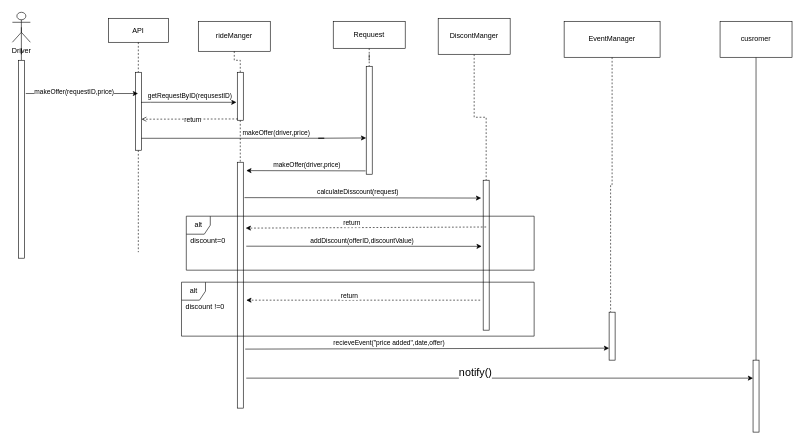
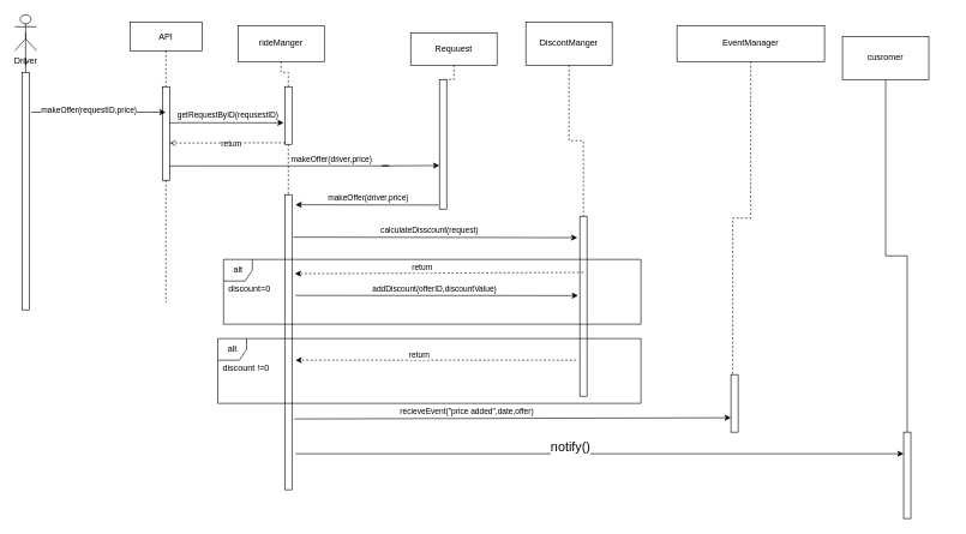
  <mxCell id="0" />
  <mxCell id="1" parent="0" />
  <mxCell id="2" value="API" style="shape=umlLifeline;perimeter=lifelinePerimeter;container=1;collapsible=0;recursiveResize=0;rounded=0;shadow=0;strokeWidth=1;" parent="1" vertex="1"><mxGeometry x="180" y="30" width="100" height="390" as="geometry" /></mxCell>
  <mxCell id="3" value="" style="points=[];perimeter=orthogonalPerimeter;rounded=0;shadow=0;strokeWidth=1;" parent="2" vertex="1"><mxGeometry x="45" y="90" width="10" height="130" as="geometry" /></mxCell>
  <mxCell id="4" value="Driver" style="shape=umlActor;verticalLabelPosition=bottom;verticalAlign=top;html=1;outlineConnect=0;" parent="1" vertex="1"><mxGeometry x="20" y="20" width="30" height="50" as="geometry" /></mxCell>
  <mxCell id="5" style="edgeStyle=orthogonalEdgeStyle;rounded=0;orthogonalLoop=1;jettySize=auto;html=1;entryX=0.5;entryY=0.5;entryDx=0;entryDy=0;entryPerimeter=0;endArrow=none;endFill=0;" parent="1" source="6" target="4" edge="1"><mxGeometry relative="1" as="geometry" /></mxCell>
  <mxCell id="6" value="" style="points=[];perimeter=orthogonalPerimeter;rounded=0;shadow=0;strokeWidth=1;" parent="1" vertex="1"><mxGeometry x="30" y="100" width="10" height="330" as="geometry" /></mxCell>
  <mxCell id="7" value="" style="endArrow=classic;html=1;rounded=0;exitX=1.24;exitY=0.168;exitDx=0;exitDy=0;exitPerimeter=0;" parent="1" source="6" target="2" edge="1"><mxGeometry width="50" height="50" relative="1" as="geometry"><mxPoint x="40" y="180" as="sourcePoint" /><mxPoint x="90" y="130" as="targetPoint" /></mxGeometry></mxCell>
  <mxCell id="8" value="makeOffer(requestID,price)" style="edgeLabel;html=1;align=center;verticalAlign=middle;resizable=0;points=[];" parent="7" vertex="1" connectable="0"><mxGeometry x="-0.143" y="3" relative="1" as="geometry"><mxPoint as="offset" /></mxGeometry></mxCell>
  <mxCell id="9" value="rideManger" style="rounded=0;whiteSpace=wrap;html=1;" parent="1" vertex="1"><mxGeometry x="330" y="35" width="120" height="50" as="geometry" /></mxCell>
  <mxCell id="10" value="" style="edgeStyle=orthogonalEdgeStyle;rounded=0;orthogonalLoop=1;jettySize=auto;html=1;endArrow=none;endFill=0;dashed=1;" parent="1" source="12" target="9" edge="1"><mxGeometry relative="1" as="geometry" /></mxCell>
  <mxCell id="11" style="edgeStyle=orthogonalEdgeStyle;rounded=0;orthogonalLoop=1;jettySize=auto;html=1;endArrow=none;endFill=0;dashed=1;entryX=0.5;entryY=0;entryDx=0;entryDy=0;" parent="1" source="12" target="22" edge="1"><mxGeometry relative="1" as="geometry"><mxPoint x="400" y="260" as="targetPoint" /></mxGeometry></mxCell>
  <mxCell id="12" value="" style="rounded=0;whiteSpace=wrap;html=1;" parent="1" vertex="1"><mxGeometry x="395" y="120" width="10" height="80" as="geometry" /></mxCell>
  <mxCell id="13" value="" style="endArrow=classic;html=1;rounded=0;exitX=0.961;exitY=0.386;exitDx=0;exitDy=0;exitPerimeter=0;entryX=-0.144;entryY=0.626;entryDx=0;entryDy=0;entryPerimeter=0;" parent="1" source="3" target="12" edge="1"><mxGeometry width="50" height="50" relative="1" as="geometry"><mxPoint x="240" y="190" as="sourcePoint" /><mxPoint x="390" y="170" as="targetPoint" /><Array as="points"><mxPoint x="250" y="170" /></Array></mxGeometry></mxCell>
  <mxCell id="14" value="getRequestByID(requsestID)" style="edgeLabel;html=1;align=center;verticalAlign=middle;resizable=0;points=[];" parent="13" vertex="1" connectable="0"><mxGeometry x="-0.1" relative="1" as="geometry"><mxPoint x="9" y="-11" as="offset" /></mxGeometry></mxCell>
  <mxCell id="15" value="" style="endArrow=open;html=1;rounded=0;dashed=1;endFill=0;entryX=1.038;entryY=0.602;entryDx=0;entryDy=0;entryPerimeter=0;exitX=0.078;exitY=0.973;exitDx=0;exitDy=0;exitPerimeter=0;" parent="1" source="12" target="3" edge="1"><mxGeometry width="50" height="50" relative="1" as="geometry"><mxPoint x="390" y="198" as="sourcePoint" /><mxPoint x="240" y="200" as="targetPoint" /></mxGeometry></mxCell>
  <mxCell id="16" value="return" style="edgeLabel;html=1;align=center;verticalAlign=middle;resizable=0;points=[];" parent="15" vertex="1" connectable="0"><mxGeometry x="-0.065" relative="1" as="geometry"><mxPoint as="offset" /></mxGeometry></mxCell>
  <mxCell id="17" style="edgeStyle=orthogonalEdgeStyle;rounded=0;orthogonalLoop=1;jettySize=auto;html=1;endArrow=none;endFill=0;dashed=1;" parent="1" source="18" target="19" edge="1"><mxGeometry relative="1" as="geometry" /></mxCell>
- <mxCell id="18" value="Requuest" style="rounded=0;whiteSpace=wrap;html=1;" parent="1" vertex="1"><mxGeometry x="555" y="35" width="120" height="45" as="geometry" /></mxCell>
+ <mxCell id="18" value="Requuest" style="rounded=0;whiteSpace=wrap;html=1;" parent="1" vertex="1"><mxGeometry x="570" y="45" width="120" height="45" as="geometry" /></mxCell>
  <mxCell id="19" value="" style="rounded=0;whiteSpace=wrap;html=1;" parent="1" vertex="1"><mxGeometry x="610" y="110" width="10" height="180" as="geometry" /></mxCell>
  <mxCell id="20" value="" style="endArrow=classic;html=1;rounded=0;exitX=1.015;exitY=0.847;exitDx=0;exitDy=0;exitPerimeter=0;entryX=-0.01;entryY=0.664;entryDx=0;entryDy=0;entryPerimeter=0;" parent="1" source="3" target="19" edge="1"><mxGeometry width="50" height="50" relative="1" as="geometry"><mxPoint x="240" y="230" as="sourcePoint" /><mxPoint x="641" y="230" as="targetPoint" /><Array as="points"><mxPoint x="540" y="230" /><mxPoint x="530" y="230" /></Array></mxGeometry></mxCell>
  <mxCell id="21" value="makeOffer(driver,price)" style="edgeLabel;html=1;align=center;verticalAlign=middle;resizable=0;points=[];" parent="20" vertex="1" connectable="0"><mxGeometry x="-0.3" y="-1" relative="1" as="geometry"><mxPoint x="86" y="-11" as="offset" /></mxGeometry></mxCell>
  <mxCell id="22" value="" style="rounded=0;whiteSpace=wrap;html=1;" parent="1" vertex="1"><mxGeometry x="395" y="270" width="10" height="410" as="geometry" /></mxCell>
  <mxCell id="23" value="" style="endArrow=classic;html=1;rounded=0;exitX=-0.108;exitY=0.969;exitDx=0;exitDy=0;exitPerimeter=0;" parent="1" source="19" edge="1"><mxGeometry width="50" height="50" relative="1" as="geometry"><mxPoint x="638.37" y="261.24" as="sourcePoint" /><mxPoint x="410" y="284" as="targetPoint" /></mxGeometry></mxCell>
  <mxCell id="24" value="makeOffer(driver,price)" style="edgeLabel;html=1;align=center;verticalAlign=middle;resizable=0;points=[];" parent="23" vertex="1" connectable="0"><mxGeometry x="0.187" y="-1" relative="1" as="geometry"><mxPoint x="20" y="-9" as="offset" /></mxGeometry></mxCell>
  <mxCell id="25" style="edgeStyle=orthogonalEdgeStyle;rounded=0;orthogonalLoop=1;jettySize=auto;html=1;endArrow=none;endFill=0;dashed=1;entryX=0.5;entryY=0;entryDx=0;entryDy=0;" edge="1" parent="1" source="26" target="27"><mxGeometry relative="1" as="geometry"><mxPoint x="810" y="280" as="targetPoint" /></mxGeometry></mxCell>
  <mxCell id="26" value="DiscontManger" style="rounded=0;whiteSpace=wrap;html=1;" parent="1" vertex="1"><mxGeometry x="730" y="30" width="120" height="60" as="geometry" /></mxCell>
  <mxCell id="27" value="" style="rounded=0;whiteSpace=wrap;html=1;" vertex="1" parent="1"><mxGeometry x="805" y="300" width="10" height="250" as="geometry" /></mxCell>
  <mxCell id="28" value="" style="endArrow=classic;html=1;rounded=0;entryX=-0.336;entryY=0.119;entryDx=0;entryDy=0;entryPerimeter=0;exitX=1.2;exitY=0.144;exitDx=0;exitDy=0;exitPerimeter=0;" edge="1" parent="1" source="22" target="27"><mxGeometry width="50" height="50" relative="1" as="geometry"><mxPoint x="400" y="340" as="sourcePoint" /><mxPoint x="500" y="230" as="targetPoint" /></mxGeometry></mxCell>
  <mxCell id="29" value="calculateDisscount(request)" style="edgeLabel;html=1;align=center;verticalAlign=middle;resizable=0;points=[];" vertex="1" connectable="0" parent="28"><mxGeometry x="-0.044" y="-3" relative="1" as="geometry"><mxPoint y="-13" as="offset" /></mxGeometry></mxCell>
  <mxCell id="30" value="alt" style="shape=umlFrame;tabWidth=110;tabHeight=30;tabPosition=left;html=1;boundedLbl=1;labelInHeader=1;width=40;height=30;" vertex="1" parent="1"><mxGeometry x="302" y="470" width="588" height="90" as="geometry" /></mxCell>
  <mxCell id="31" value="discount !=0" style="text" vertex="1" parent="30"><mxGeometry width="100" height="20" relative="1" as="geometry"><mxPoint x="5" y="27" as="offset" /></mxGeometry></mxCell>
  <mxCell id="32" value="" style="endArrow=classic;html=1;rounded=0;dashed=1;" edge="1" parent="1"><mxGeometry width="50" height="50" relative="1" as="geometry"><mxPoint x="800" y="500" as="sourcePoint" /><mxPoint x="410" y="500" as="targetPoint" /><Array as="points" /></mxGeometry></mxCell>
  <mxCell id="33" value="return" style="edgeLabel;html=1;align=center;verticalAlign=middle;resizable=0;points=[];" vertex="1" connectable="0" parent="32"><mxGeometry x="0.121" y="1" relative="1" as="geometry"><mxPoint y="-9" as="offset" /></mxGeometry></mxCell>
  <mxCell id="34" value="" style="endArrow=classic;html=1;rounded=0;entryX=-0.24;entryY=0.441;entryDx=0;entryDy=0;entryPerimeter=0;" edge="1" parent="1" target="27"><mxGeometry width="50" height="50" relative="1" as="geometry"><mxPoint x="410" y="410" as="sourcePoint" /><mxPoint x="480" y="400" as="targetPoint" /></mxGeometry></mxCell>
  <mxCell id="35" value="addDiscount(offerID,discountValue)" style="edgeLabel;html=1;align=center;verticalAlign=middle;resizable=0;points=[];" vertex="1" connectable="0" parent="34"><mxGeometry x="-0.214" y="2" relative="1" as="geometry"><mxPoint x="38" y="-8" as="offset" /></mxGeometry></mxCell>
  <mxCell id="36" value="alt" style="shape=umlFrame;tabWidth=110;tabHeight=30;tabPosition=left;html=1;boundedLbl=1;labelInHeader=1;width=40;height=30;" vertex="1" parent="1"><mxGeometry x="310" y="360" width="580" height="90" as="geometry" /></mxCell>
  <mxCell id="37" value="discount=0" style="text" vertex="1" parent="36"><mxGeometry width="100" height="20" relative="1" as="geometry"><mxPoint x="5" y="27" as="offset" /></mxGeometry></mxCell>
  <mxCell id="38" value="" style="endArrow=classic;html=1;rounded=0;entryX=1.409;entryY=0.268;entryDx=0;entryDy=0;entryPerimeter=0;dashed=1;" edge="1" parent="1" target="22"><mxGeometry width="50" height="50" relative="1" as="geometry"><mxPoint x="810" y="378" as="sourcePoint" /><mxPoint x="419" y="378.24" as="targetPoint" /></mxGeometry></mxCell>
  <mxCell id="39" value="return" style="edgeLabel;html=1;align=center;verticalAlign=middle;resizable=0;points=[];" vertex="1" connectable="0" parent="38"><mxGeometry x="0.121" y="1" relative="1" as="geometry"><mxPoint y="-9" as="offset" /></mxGeometry></mxCell>
  <mxCell id="40" style="edgeStyle=orthogonalEdgeStyle;rounded=0;orthogonalLoop=1;jettySize=auto;html=1;endArrow=none;endFill=0;dashed=1;entryX=0.25;entryY=0;entryDx=0;entryDy=0;" edge="1" parent="1" source="41" target="42"><mxGeometry relative="1" as="geometry"><mxPoint x="1020" y="530" as="targetPoint" /></mxGeometry></mxCell>
- <mxCell id="41" value="EventManager" style="rounded=0;whiteSpace=wrap;html=1;" vertex="1" parent="1"><mxGeometry x="940" y="35" width="160" height="60" as="geometry" /></mxCell>
+ <mxCell id="41" value="EventManager" style="rounded=0;whiteSpace=wrap;html=1;" vertex="1" parent="1"><mxGeometry x="940" y="35" width="205" height="50" as="geometry" /></mxCell>
  <mxCell id="42" value="" style="rounded=0;whiteSpace=wrap;html=1;" vertex="1" parent="1"><mxGeometry x="1015" y="520" width="10" height="80" as="geometry" /></mxCell>
  <mxCell id="43" value="" style="endArrow=classic;html=1;rounded=0;exitX=1.324;exitY=0.76;exitDx=0;exitDy=0;entryX=0;entryY=0.75;entryDx=0;entryDy=0;exitPerimeter=0;" edge="1" parent="1" source="22" target="42"><mxGeometry width="50" height="50" relative="1" as="geometry"><mxPoint x="420" y="570" as="sourcePoint" /><mxPoint x="1010" y="570" as="targetPoint" /></mxGeometry></mxCell>
  <mxCell id="44" value="recieveEvent(&quot;price added&quot;,date,offer)" style="edgeLabel;html=1;align=center;verticalAlign=middle;resizable=0;points=[];" vertex="1" connectable="0" parent="43"><mxGeometry x="-0.213" y="1" relative="1" as="geometry"><mxPoint y="-8" as="offset" /></mxGeometry></mxCell>
  <mxCell id="45" style="edgeStyle=orthogonalEdgeStyle;rounded=0;orthogonalLoop=1;jettySize=auto;html=1;endArrow=none;endFill=0;entryX=0.5;entryY=0;entryDx=0;entryDy=0;" edge="1" parent="1" source="46" target="47"><mxGeometry relative="1" as="geometry"><mxPoint x="1260" y="590" as="targetPoint" /></mxGeometry></mxCell>
- <mxCell id="46" value="cusromer" style="rounded=0;whiteSpace=wrap;html=1;" vertex="1" parent="1"><mxGeometry x="1200" y="35" width="120" height="60" as="geometry" /></mxCell>
+ <mxCell id="46" value="cusromer" style="rounded=0;whiteSpace=wrap;html=1;" vertex="1" parent="1"><mxGeometry x="1170" y="50" width="120" height="60" as="geometry" /></mxCell>
  <mxCell id="47" value="" style="rounded=0;whiteSpace=wrap;html=1;" vertex="1" parent="1"><mxGeometry x="1255" y="600" width="10" height="120" as="geometry" /></mxCell>
  <mxCell id="48" value="" style="endArrow=classic;html=1;rounded=0;entryX=0;entryY=0.25;entryDx=0;entryDy=0;" edge="1" parent="1" target="47"><mxGeometry width="50" height="50" relative="1" as="geometry"><mxPoint x="410" y="630" as="sourcePoint" /><mxPoint x="460" y="590" as="targetPoint" /></mxGeometry></mxCell>
  <mxCell id="49" value="notify()" style="edgeLabel;html=1;align=center;verticalAlign=middle;resizable=0;points=[];fontSize=18;" vertex="1" connectable="0" parent="48"><mxGeometry x="-0.099" y="-5" relative="1" as="geometry"><mxPoint y="-15" as="offset" /></mxGeometry></mxCell>
